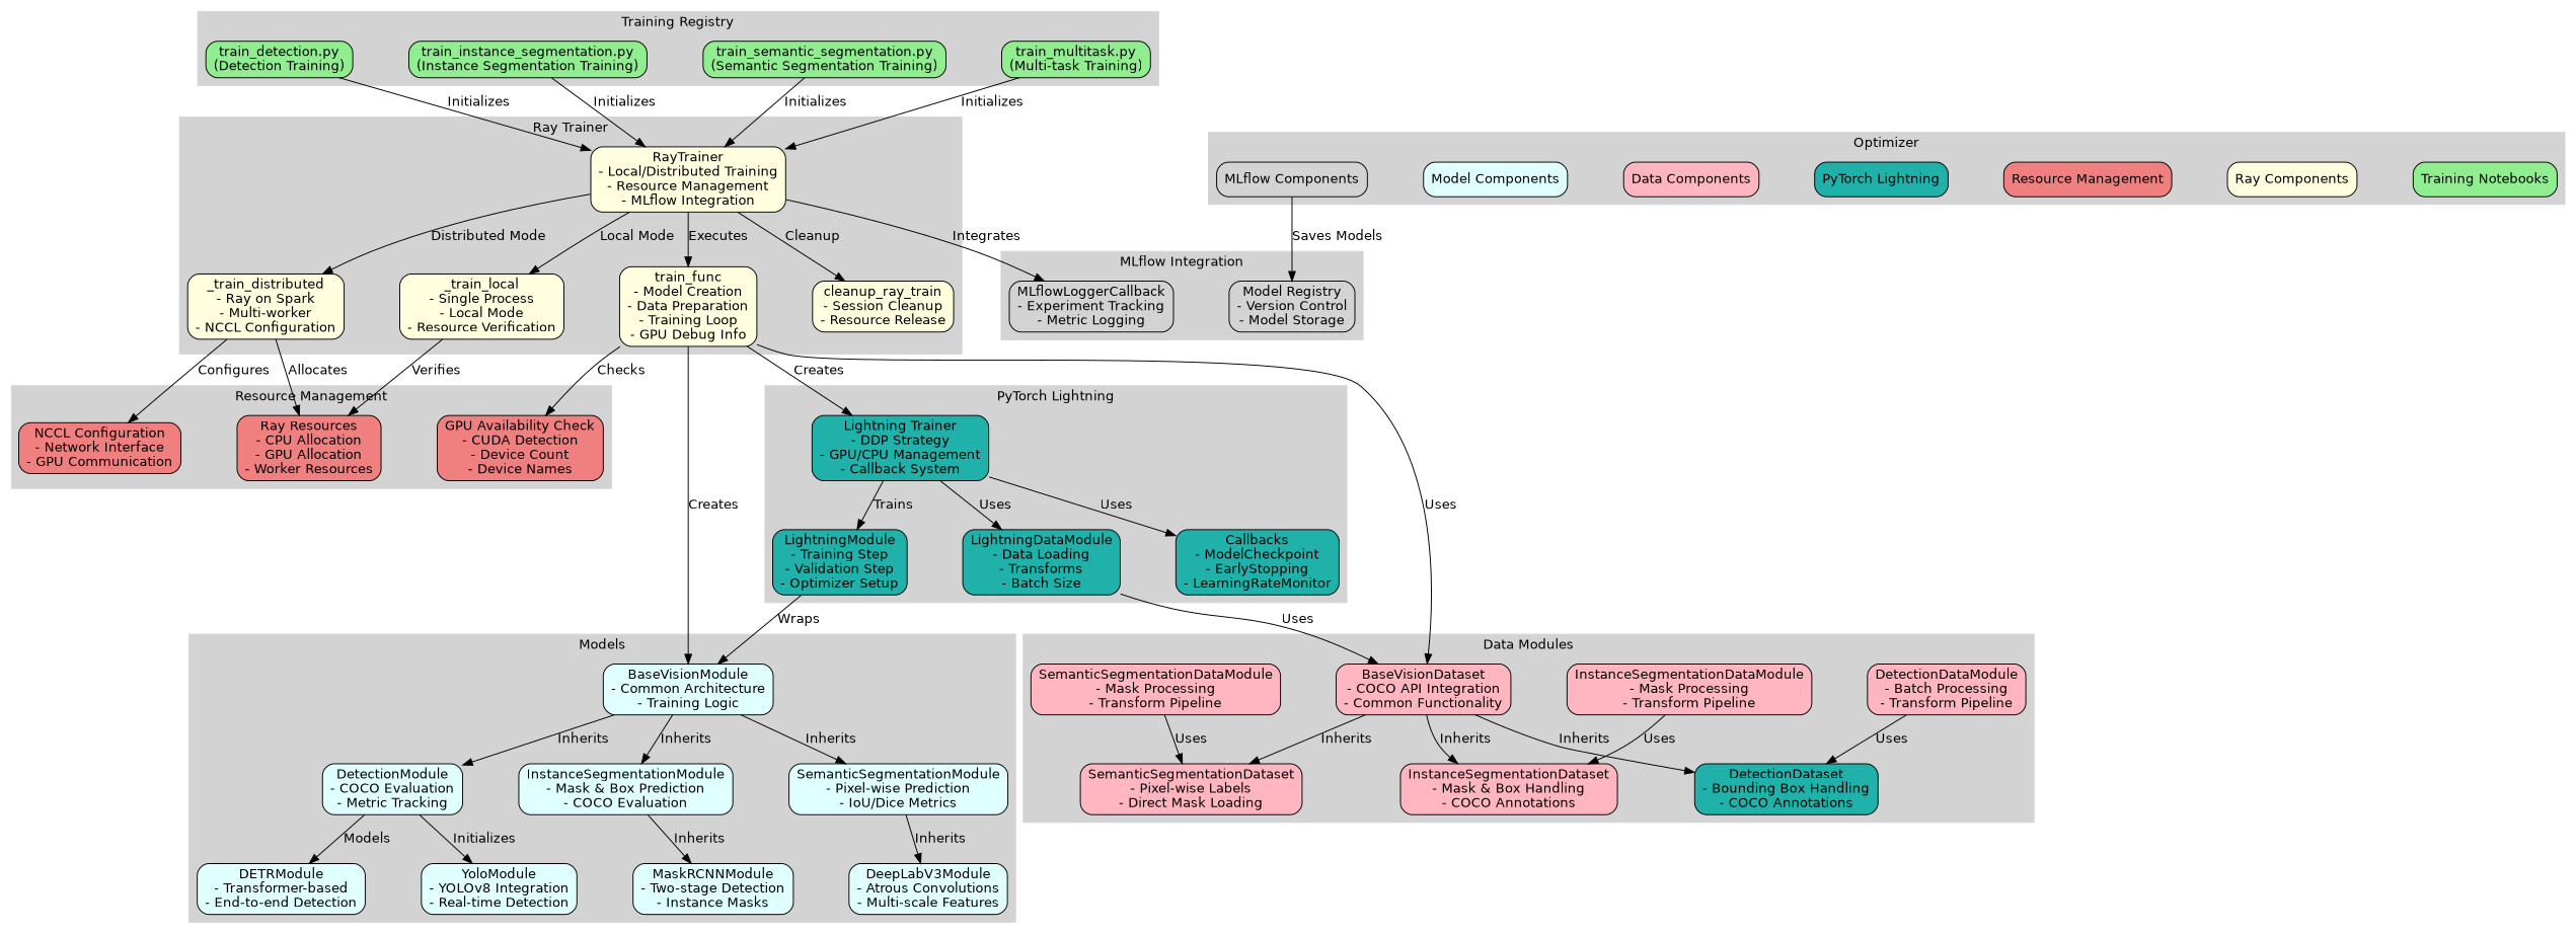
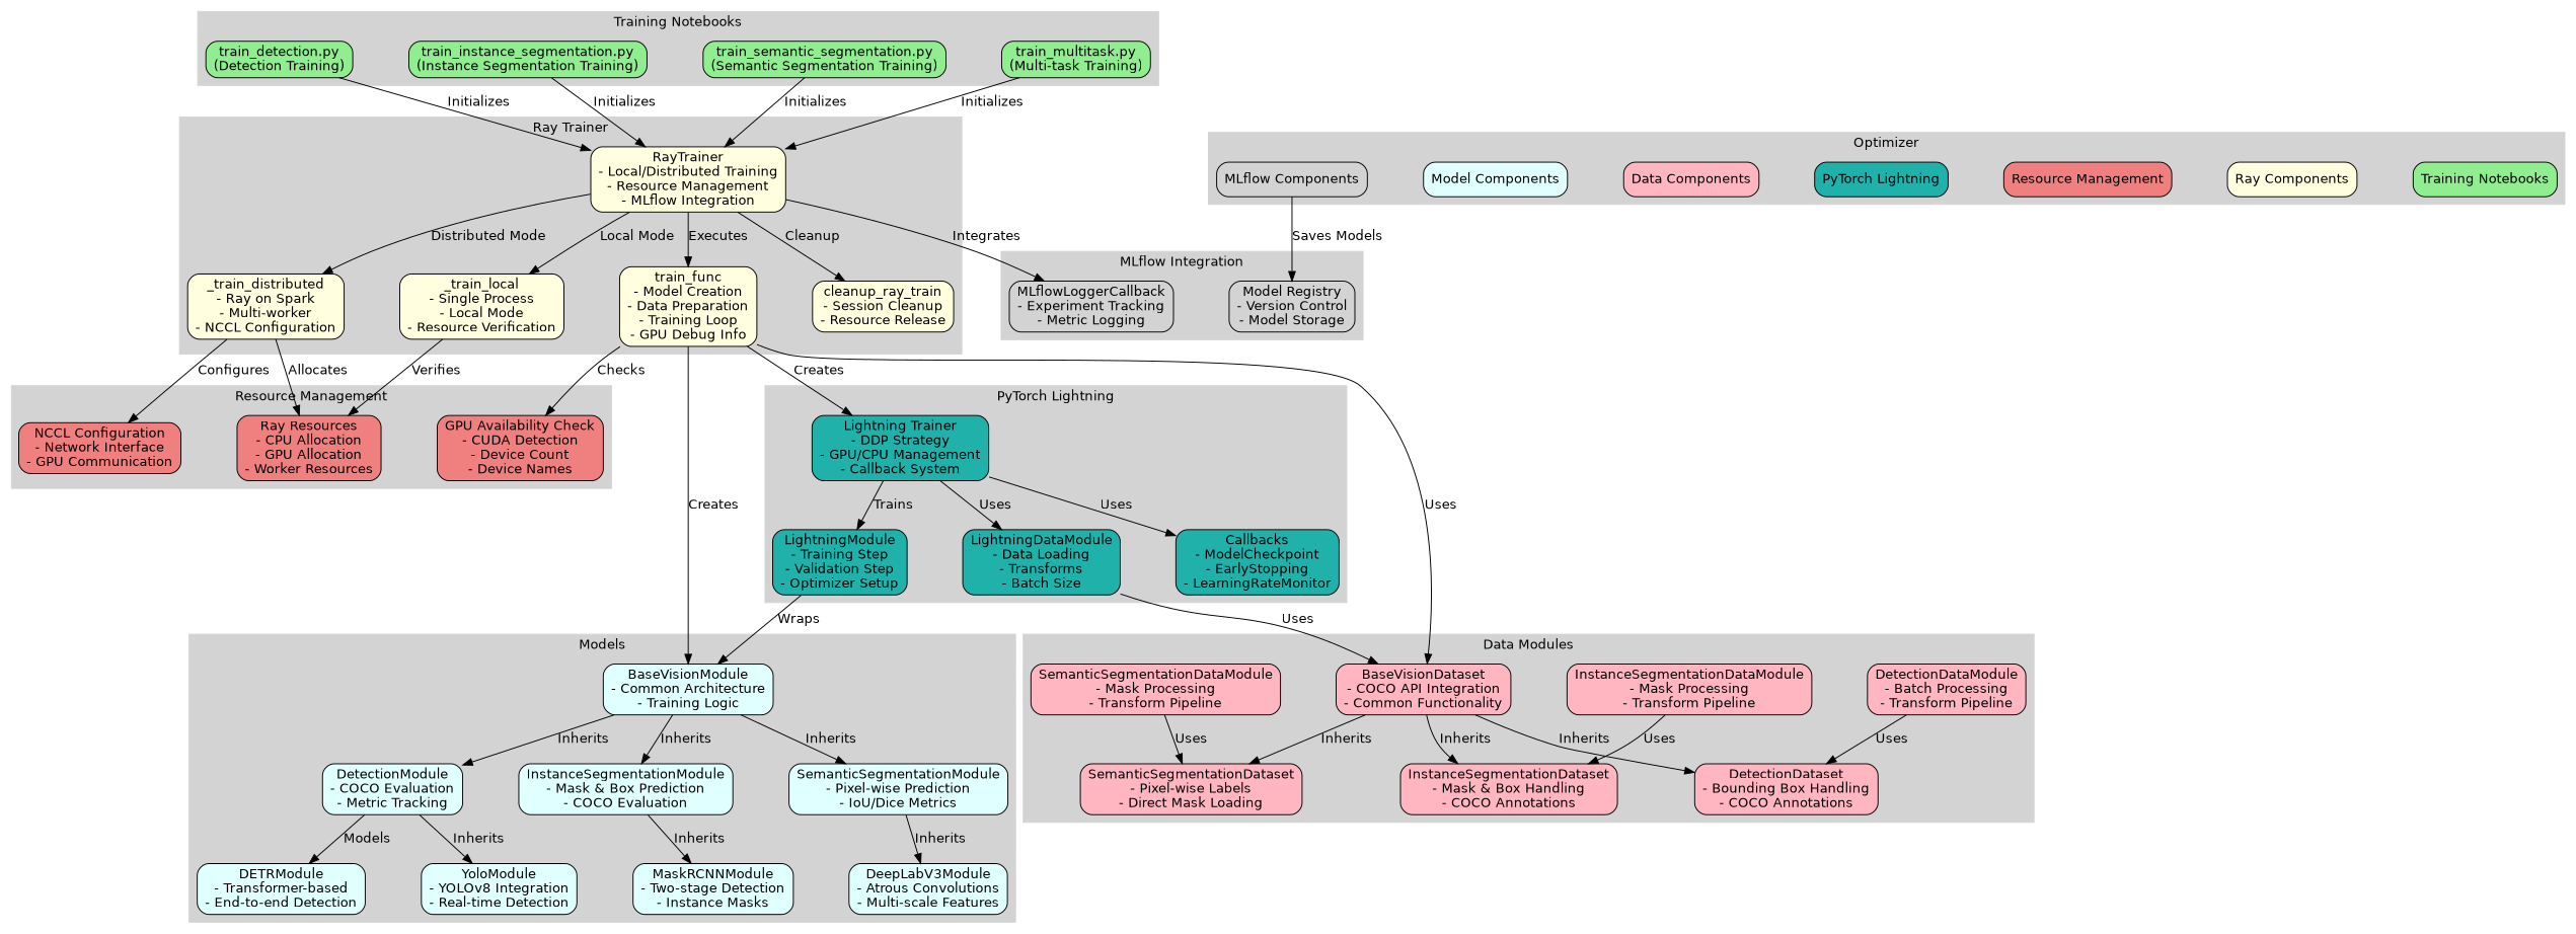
  digraph {
    fontname=helvetica
    nodesep=0.8
    rankdir=TB
    splines=true
    node [fillcolor=lightcyan fontname=helvetica shape=box style="rounded,filled"]
    edge [fontname=helvetica]
    n1 [fillcolor=lightgreen label="train_detection.py\n(Detection Training)"]
    n2 [fillcolor=lightgreen label="train_instance_segmentation.py\n(Instance Segmentation Training)"]
    n3 [fillcolor=lightgreen label="train_semantic_segmentation.py\n(Semantic Segmentation Training)"]
    n4 [fillcolor=lightgreen label="train_multitask.py\n(Multi-task Training)"]
    n5 [fillcolor=lightyellow label="RayTrainer\n- Local/Distributed Training\n- Resource Management\n- MLflow Integration"]
    n6 [fillcolor=lightyellow label="train_func\n- Model Creation\n- Data Preparation\n- Training Loop\n- GPU Debug Info"]
    n7 [fillcolor=lightyellow label="_train_local\n- Single Process\n- Local Mode\n- Resource Verification"]
    n8 [fillcolor=lightyellow label="_train_distributed\n- Ray on Spark\n- Multi-worker\n- NCCL Configuration"]
    n9 [fillcolor=lightyellow label="cleanup_ray_train\n- Session Cleanup\n- Resource Release"]
    n10 [fillcolor=lightcoral label="GPU Availability Check\n- CUDA Detection\n- Device Count\n- Device Names"]
    n11 [fillcolor=lightcoral label="Ray Resources\n- CPU Allocation\n- GPU Allocation\n- Worker Resources"]
    n12 [fillcolor=lightcoral label="NCCL Configuration\n- Network Interface\n- GPU Communication"]
    n13 [fillcolor=lightseagreen label="Lightning Trainer\n- DDP Strategy\n- GPU/CPU Management\n- Callback System"]
    n14 [fillcolor=lightseagreen label="Callbacks\n- ModelCheckpoint\n- EarlyStopping\n- LearningRateMonitor"]
    n15 [fillcolor=lightseagreen label="LightningModule\n- Training Step\n- Validation Step\n- Optimizer Setup"]
    n16 [fillcolor=lightseagreen label="LightningDataModule\n- Data Loading\n- Transforms\n- Batch Size"]
    n17 [fillcolor=lightpink label="BaseVisionDataset\n- COCO API Integration\n- Common Functionality"]
-   n18 [fillcolor=lightseagreen label="DetectionDataset\n- Bounding Box Handling\n- COCO Annotations"]
+   n18 [fillcolor=lightpink label="DetectionDataset\n- Bounding Box Handling\n- COCO Annotations"]
    n19 [fillcolor=lightpink label="DetectionDataModule\n- Batch Processing\n- Transform Pipeline"]
    n20 [fillcolor=lightpink label="InstanceSegmentationDataset\n- Mask & Box Handling\n- COCO Annotations"]
    n21 [fillcolor=lightpink label="InstanceSegmentationDataModule\n- Mask Processing\n- Transform Pipeline"]
    n22 [fillcolor=lightpink label="SemanticSegmentationDataset\n- Pixel-wise Labels\n- Direct Mask Loading"]
    n23 [fillcolor=lightpink label="SemanticSegmentationDataModule\n- Mask Processing\n- Transform Pipeline"]
    n24 [label="BaseVisionModule\n- Common Architecture\n- Training Logic"]
    n25 [label="DetectionModule\n- COCO Evaluation\n- Metric Tracking"]
    n26 [label="DETRModule\n- Transformer-based\n- End-to-end Detection"]
    n27 [label="YoloModule\n- YOLOv8 Integration\n- Real-time Detection"]
    n28 [label="InstanceSegmentationModule\n- Mask & Box Prediction\n- COCO Evaluation"]
    n29 [label="MaskRCNNModule\n- Two-stage Detection\n- Instance Masks"]
    n30 [label="SemanticSegmentationModule\n- Pixel-wise Prediction\n- IoU/Dice Metrics"]
    n31 [label="DeepLabV3Module\n- Atrous Convolutions\n- Multi-scale Features"]
    n32 [fillcolor=lightgrey label="MLflowLoggerCallback\n- Experiment Tracking\n- Metric Logging"]
    n33 [fillcolor=lightgrey label="Model Registry\n- Version Control\n- Model Storage"]
    n34 [fillcolor=lightgreen label="Training Notebooks"]
    n35 [fillcolor=lightyellow label="Ray Components"]
    n36 [fillcolor=lightcoral label="Resource Management"]
    n37 [fillcolor=lightseagreen label="PyTorch Lightning"]
    n38 [fillcolor=lightpink label="Data Components"]
    n39 [label="Model Components"]
    n40 [fillcolor=lightgrey label="MLflow Components"]
    subgraph cluster_1 {
      color=lightgrey
-     label="Training Registry"
+     label="Training Notebooks"
      style=filled
      n1
      n2
      n3
      n4
    }
    subgraph cluster_2 {
      color=lightgrey
      label="Ray Trainer"
      style=filled
      n5
      n6
      n7
      n8
      n9
    }
    subgraph cluster_3 {
      color=lightgrey
      label="Resource Management"
      style=filled
      n10
      n11
      n12
    }
    subgraph cluster_4 {
      color=lightgrey
      label="PyTorch Lightning"
      style=filled
      n13
      n14
      n15
      n16
    }
    subgraph cluster_5 {
      color=lightgrey
      label="Data Modules"
      style=filled
      n17
      n18
      n19
      n20
      n21
      n22
      n23
    }
    subgraph cluster_6 {
      color=lightgrey
      label=Models
      style=filled
      n24
      n25
      n26
      n27
      n28
      n29
      n30
      n31
    }
    subgraph cluster_7 {
      color=lightgrey
      label="MLflow Integration"
      style=filled
      n32
      n33
    }
    subgraph cluster_8 {
      color=lightgrey
      label=Optimizer
      style=filled
      n34
      n35
      n36
      n37
      n38
      n39
      n40
    }
    n1 -> n5 [label=Initializes]
    n2 -> n5 [label=Initializes]
    n3 -> n5 [label=Initializes]
    n4 -> n5 [label=Initializes]
    n5 -> n6 [label=Executes]
    n5 -> n7 [label="Local Mode"]
    n5 -> n8 [label="Distributed Mode"]
    n5 -> n9 [label=Cleanup]
    n5 -> n32 [label=Integrates]
    n6 -> n10 [label=Checks]
    n6 -> n13 [label=Creates]
    n6 -> n17 [label=Uses]
    n6 -> n24 [label=Creates]
    n7 -> n11 [label=Verifies]
    n8 -> n11 [label=Allocates]
    n8 -> n12 [label=Configures]
    n13 -> n14 [label=Uses]
    n13 -> n15 [label=Trains]
    n13 -> n16 [label=Uses]
    n15 -> n24 [label=Wraps]
    n16 -> n17 [label=Uses]
    n17 -> n18 [label=Inherits]
    n17 -> n20 [label=Inherits]
    n17 -> n22 [label=Inherits]
    n19 -> n18 [label=Uses]
    n21 -> n20 [label=Uses]
    n23 -> n22 [label=Uses]
    n24 -> n25 [label=Inherits]
    n24 -> n28 [label=Inherits]
    n24 -> n30 [label=Inherits]
    n25 -> n26 [label=Models]
-   n25 -> n27 [label=Initializes]
+   n25 -> n27 [label=Inherits]
    n28 -> n29 [label=Inherits]
    n30 -> n31 [label=Inherits]
    n40 -> n33 [label="Saves Models"]
  }
